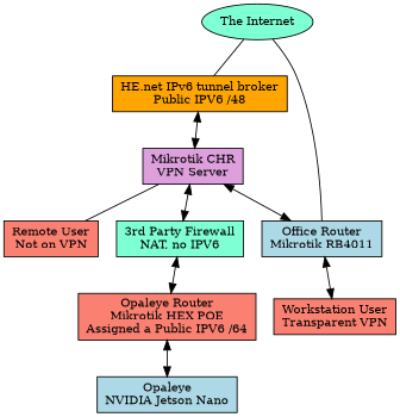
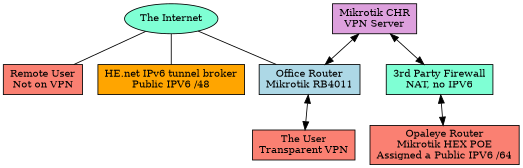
  graph {
    node [fillcolor=salmon fontsize=12 shape=record style=filled]
    edge [dir=both]
    n1 [fillcolor=aquamarine label="The Internet" shape=oval]
    n2 [label="Remote User\nNot on VPN"]
    n3 [fillcolor=orange label="HE.net IPv6 tunnel broker\nPublic IPV6 /48"]
    n4 [fillcolor=lightblue label="Office Router\nMikrotik RB4011"]
    n5 [fillcolor=plum label="Mikrotik CHR\nVPN Server"]
-   n6 [label="Workstation User\nTransparent VPN"]
+   n6 [label="The User\nTransparent VPN"]
    n7 [fillcolor=aquamarine label="3rd Party Firewall\nNAT, no IPV6"]
    n8 [label="Opaleye Router\nMikrotik HEX POE\nAssigned a Public IPV6 /64"]
-   n9 [fillcolor=lightblue label="Opaleye\nNVIDIA Jetson Nano"]
-   n5 -- n2 [dir=""]
+   n1 -- n2 [dir=""]
    n1 -- n3 [dir=""]
    n1 -- n4 [dir=""]
-   n3 -- n5
    n4 -- n6
    n5 -- n4
    n5 -- n7
    n7 -- n8
-   n8 -- n9
  }
